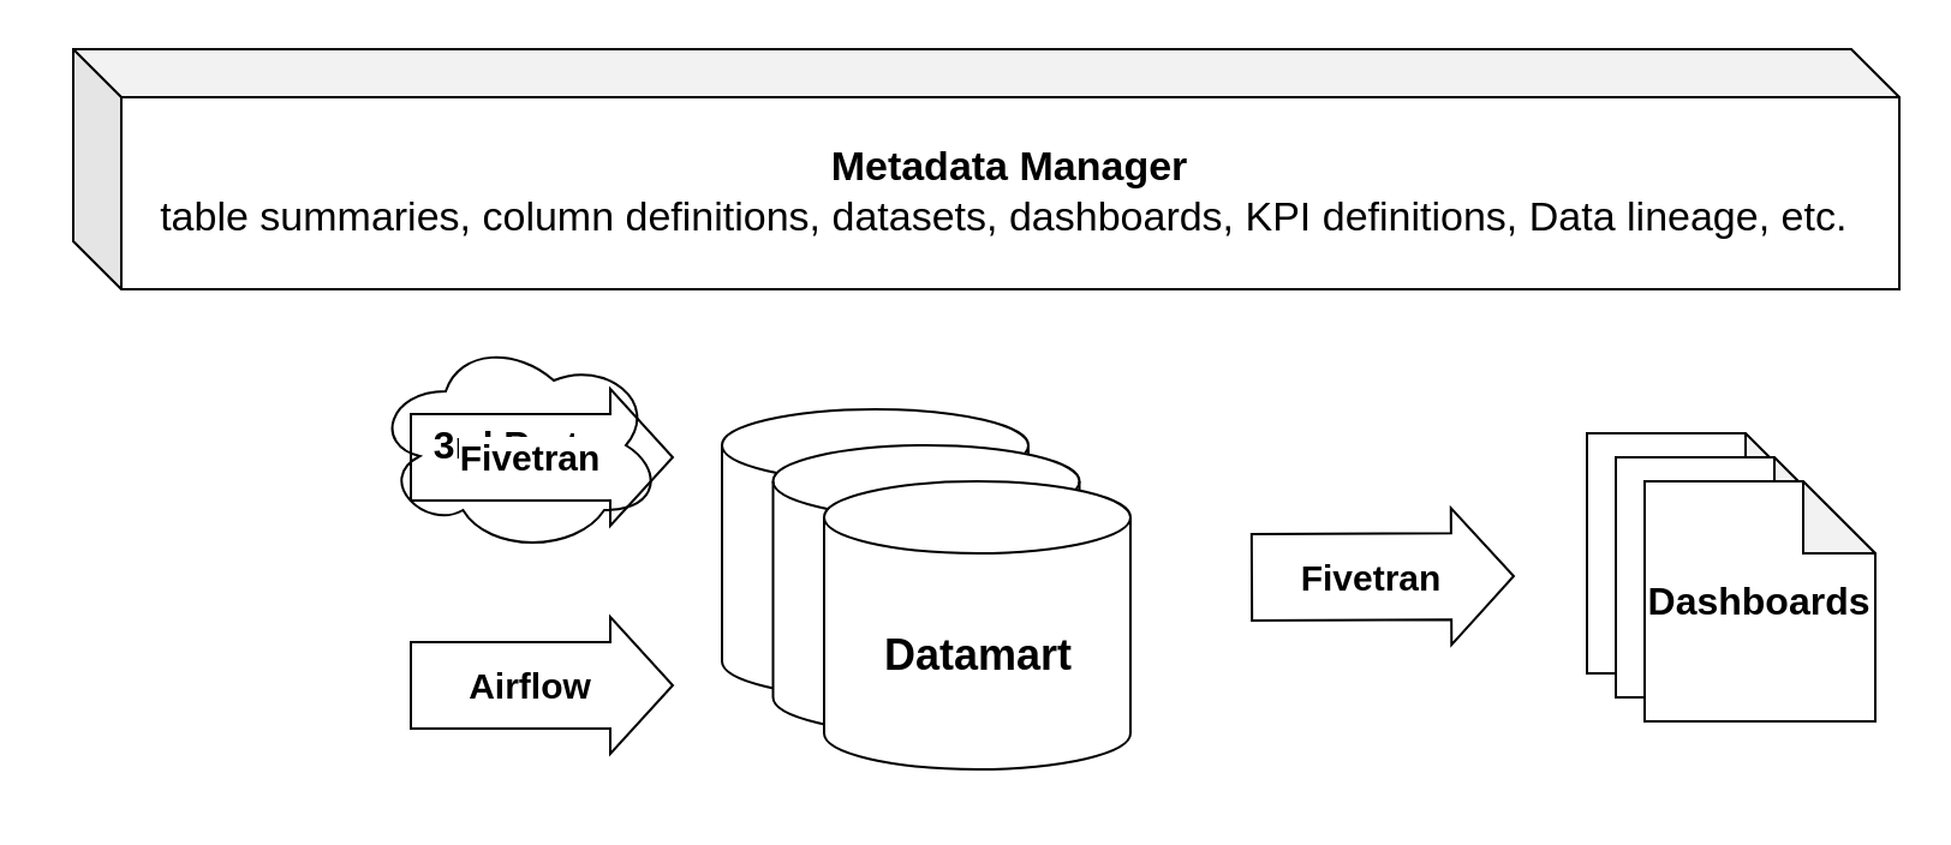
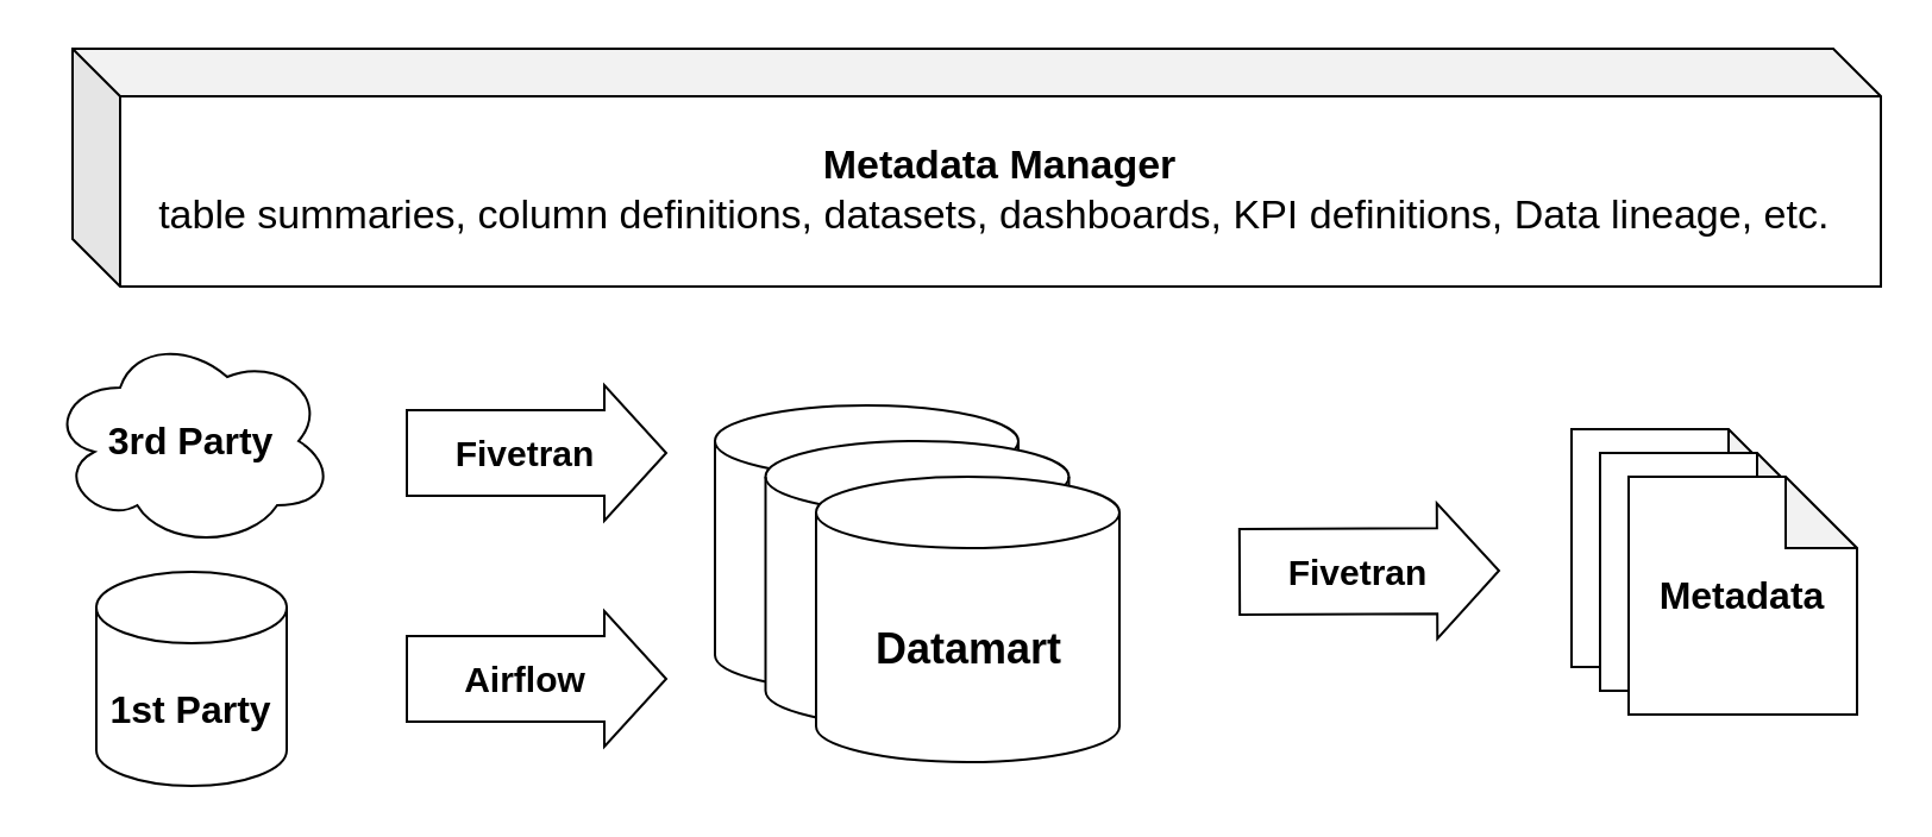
  <mxCell id="0" />
  <mxCell id="1" parent="0" />
- <mxCell id="3" value="&lt;b&gt;&lt;font style=&quot;font-size: 16px;&quot;&gt;3rd Party&lt;/font&gt;&lt;/b&gt;" style="ellipse;shape=cloud;whiteSpace=wrap;html=1;" vertex="1" parent="1"><mxGeometry x="155" y="140" width="120" height="90" as="geometry" /></mxCell>
+ <mxCell id="2" value="&lt;font style=&quot;font-size: 16px;&quot;&gt;&lt;b&gt;1st Party&lt;/b&gt;&lt;/font&gt;" style="shape=cylinder3;whiteSpace=wrap;html=1;boundedLbl=1;backgroundOutline=1;size=15;" vertex="1" parent="1"><mxGeometry x="40" y="240" width="80" height="90" as="geometry" /></mxCell>
+ <mxCell id="3" value="&lt;b&gt;&lt;font style=&quot;font-size: 16px;&quot;&gt;3rd Party&lt;/font&gt;&lt;/b&gt;" style="ellipse;shape=cloud;whiteSpace=wrap;html=1;" vertex="1" parent="1"><mxGeometry x="20" y="140" width="120" height="90" as="geometry" /></mxCell>
  <mxCell id="4" value="Datamart" style="group;verticalAlign=middle;" vertex="1" connectable="0" parent="1"><mxGeometry x="300" y="170" width="170" height="150" as="geometry" /></mxCell>
  <mxCell id="5" value="" style="shape=cylinder3;whiteSpace=wrap;html=1;boundedLbl=1;backgroundOutline=1;size=15;" vertex="1" parent="4"><mxGeometry width="127.5" height="120" as="geometry" /></mxCell>
  <mxCell id="6" value="" style="shape=cylinder3;whiteSpace=wrap;html=1;boundedLbl=1;backgroundOutline=1;size=15;" vertex="1" parent="4"><mxGeometry x="21.25" y="15" width="127.5" height="120" as="geometry" /></mxCell>
  <mxCell id="7" value="&lt;b&gt;&lt;font style=&quot;font-size: 18px;&quot;&gt;Datamart&lt;/font&gt;&lt;/b&gt;" style="shape=cylinder3;whiteSpace=wrap;html=1;boundedLbl=1;backgroundOutline=1;size=15;" vertex="1" parent="4"><mxGeometry x="42.5" y="30" width="127.5" height="120" as="geometry" /></mxCell>
  <mxCell id="8" value="&lt;span style=&quot;font-size: 17px;&quot;&gt;&lt;font style=&quot;font-size: 17px;&quot;&gt;&lt;b&gt;Metadata Manager&lt;/b&gt;&lt;br&gt;table summaries, column definitions, datasets, dashboards, KPI definitions, Data lineage, etc.&amp;nbsp;&lt;/font&gt;&lt;/span&gt;" style="shape=cube;whiteSpace=wrap;html=1;boundedLbl=1;backgroundOutline=1;darkOpacity=0.05;darkOpacity2=0.1;size=20;" vertex="1" parent="1"><mxGeometry x="30" y="20" width="760" height="100" as="geometry" /></mxCell>
  <mxCell id="9" value="&lt;font style=&quot;font-size: 15px;&quot;&gt;&lt;b&gt;Airflow&lt;/b&gt;&lt;/font&gt;" style="shape=flexArrow;endArrow=classic;html=1;rounded=0;width=36;endSize=8.33;" edge="1" parent="1"><mxGeometry x="-0.091" width="50" height="50" relative="1" as="geometry"><mxPoint x="170" y="285" as="sourcePoint" /><mxPoint x="280" y="285" as="targetPoint" /><Array as="points" /><mxPoint as="offset" /></mxGeometry></mxCell>
  <mxCell id="10" value="&lt;font style=&quot;font-size: 15px;&quot;&gt;&lt;b&gt;Fivetran&lt;/b&gt;&lt;/font&gt;" style="shape=flexArrow;endArrow=classic;html=1;rounded=0;width=36;endSize=8.33;" edge="1" parent="1"><mxGeometry x="-0.091" width="50" height="50" relative="1" as="geometry"><mxPoint x="170" y="190" as="sourcePoint" /><mxPoint x="280" y="190" as="targetPoint" /><Array as="points" /><mxPoint as="offset" /></mxGeometry></mxCell>
  <mxCell id="11" value="" style="group" vertex="1" connectable="0" parent="1"><mxGeometry x="660" y="180" width="120" height="120" as="geometry" /></mxCell>
  <mxCell id="12" value="" style="shape=note;whiteSpace=wrap;html=1;backgroundOutline=1;darkOpacity=0.05;" vertex="1" parent="11"><mxGeometry width="96" height="100" as="geometry" /></mxCell>
  <mxCell id="13" value="" style="shape=note;whiteSpace=wrap;html=1;backgroundOutline=1;darkOpacity=0.05;" vertex="1" parent="11"><mxGeometry x="12" y="10" width="96" height="100" as="geometry" /></mxCell>
- <mxCell id="14" value="&lt;b&gt;&lt;font style=&quot;font-size: 16px;&quot;&gt;Dashboards&lt;/font&gt;&lt;/b&gt;" style="shape=note;whiteSpace=wrap;html=1;backgroundOutline=1;darkOpacity=0.05;" vertex="1" parent="11"><mxGeometry x="24" y="20" width="96" height="100" as="geometry" /></mxCell>
+ <mxCell id="14" value="&lt;b&gt;&lt;font style=&quot;font-size: 16px;&quot;&gt;Metadata&lt;/font&gt;&lt;/b&gt;" style="shape=note;whiteSpace=wrap;html=1;backgroundOutline=1;darkOpacity=0.05;" vertex="1" parent="11"><mxGeometry x="24" y="20" width="96" height="100" as="geometry" /></mxCell>
  <mxCell id="15" value="&lt;font style=&quot;font-size: 15px;&quot;&gt;&lt;b&gt;Fivetran&lt;/b&gt;&lt;/font&gt;" style="shape=flexArrow;endArrow=classic;html=1;rounded=0;width=36;endSize=8.33;" edge="1" parent="1"><mxGeometry x="-0.091" width="50" height="50" relative="1" as="geometry"><mxPoint x="520" y="240" as="sourcePoint" /><mxPoint x="630" y="239.5" as="targetPoint" /><Array as="points" /><mxPoint as="offset" /></mxGeometry></mxCell>
